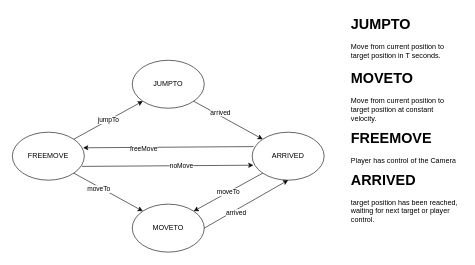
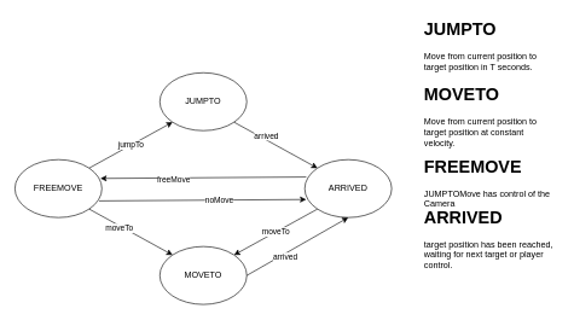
  <mxCell id="0" />
  <mxCell id="1" parent="0" />
  <mxCell id="2" value="FREEMOVE" style="ellipse;whiteSpace=wrap;html=1;" vertex="1" parent="1"><mxGeometry x="20" y="220" width="120" height="80" as="geometry" /></mxCell>
  <mxCell id="3" value="JUMPTO" style="ellipse;whiteSpace=wrap;html=1;" vertex="1" parent="1"><mxGeometry x="220" y="100" width="120" height="80" as="geometry" /></mxCell>
  <mxCell id="4" value="ARRIVED" style="ellipse;whiteSpace=wrap;html=1;" vertex="1" parent="1"><mxGeometry x="420" y="220" width="120" height="80" as="geometry" /></mxCell>
  <mxCell id="5" value="MOVETO" style="ellipse;whiteSpace=wrap;html=1;" vertex="1" parent="1"><mxGeometry x="220" y="340" width="120" height="80" as="geometry" /></mxCell>
  <mxCell id="6" value="" style="endArrow=classic;html=1;exitX=1;exitY=1;exitDx=0;exitDy=0;entryX=0;entryY=0;entryDx=0;entryDy=0;" edge="1" parent="1" source="3" target="4"><mxGeometry width="50" height="50" relative="1" as="geometry"><mxPoint x="540" y="300" as="sourcePoint" /><mxPoint x="590" y="250" as="targetPoint" /></mxGeometry></mxCell>
  <mxCell id="7" value="arrived" style="edgeLabel;html=1;align=center;verticalAlign=middle;resizable=0;points=[];" vertex="1" connectable="0" parent="6"><mxGeometry x="-0.282" y="5" relative="1" as="geometry"><mxPoint as="offset" /></mxGeometry></mxCell>
  <mxCell id="8" value="jumpTo" style="endArrow=classic;html=1;exitX=1;exitY=0;exitDx=0;exitDy=0;entryX=0;entryY=1;entryDx=0;entryDy=0;" edge="1" parent="1" source="2" target="3"><mxGeometry width="50" height="50" relative="1" as="geometry"><mxPoint x="540" y="300" as="sourcePoint" /><mxPoint x="590" y="250" as="targetPoint" /></mxGeometry></mxCell>
  <mxCell id="9" value="" style="endArrow=classic;html=1;exitX=1;exitY=1;exitDx=0;exitDy=0;entryX=0;entryY=0;entryDx=0;entryDy=0;" edge="1" parent="1" source="2" target="5"><mxGeometry width="50" height="50" relative="1" as="geometry"><mxPoint x="540" y="300" as="sourcePoint" /><mxPoint x="590" y="250" as="targetPoint" /></mxGeometry></mxCell>
  <mxCell id="10" value="moveTo" style="edgeLabel;html=1;align=center;verticalAlign=middle;resizable=0;points=[];" vertex="1" connectable="0" parent="9"><mxGeometry x="-0.25" y="-3" relative="1" as="geometry"><mxPoint as="offset" /></mxGeometry></mxCell>
  <mxCell id="11" value="" style="endArrow=classic;html=1;exitX=1;exitY=0.5;exitDx=0;exitDy=0;entryX=0.5;entryY=1;entryDx=0;entryDy=0;" edge="1" parent="1" source="5" target="4"><mxGeometry width="50" height="50" relative="1" as="geometry"><mxPoint x="540" y="300" as="sourcePoint" /><mxPoint x="590" y="250" as="targetPoint" /></mxGeometry></mxCell>
  <mxCell id="12" value="arrived" style="edgeLabel;html=1;align=center;verticalAlign=middle;resizable=0;points=[];" vertex="1" connectable="0" parent="11"><mxGeometry x="-0.275" y="-5" relative="1" as="geometry"><mxPoint y="-1" as="offset" /></mxGeometry></mxCell>
  <mxCell id="13" value="moveTo" style="endArrow=classic;html=1;exitX=0;exitY=1;exitDx=0;exitDy=0;entryX=1;entryY=0;entryDx=0;entryDy=0;" edge="1" parent="1" source="4" target="5"><mxGeometry width="50" height="50" relative="1" as="geometry"><mxPoint x="540" y="300" as="sourcePoint" /><mxPoint x="590" y="250" as="targetPoint" /></mxGeometry></mxCell>
  <mxCell id="14" value="" style="endArrow=classic;html=1;exitX=0.017;exitY=0.3;exitDx=0;exitDy=0;exitPerimeter=0;entryX=0.983;entryY=0.325;entryDx=0;entryDy=0;entryPerimeter=0;" edge="1" parent="1" source="4" target="2"><mxGeometry width="50" height="50" relative="1" as="geometry"><mxPoint x="540" y="300" as="sourcePoint" /><mxPoint x="590" y="250" as="targetPoint" /></mxGeometry></mxCell>
  <mxCell id="15" value="freeMove" style="edgeLabel;html=1;align=center;verticalAlign=middle;resizable=0;points=[];" vertex="1" connectable="0" parent="14"><mxGeometry x="0.296" y="2" relative="1" as="geometry"><mxPoint as="offset" /></mxGeometry></mxCell>
  <mxCell id="16" value="" style="endArrow=classic;html=1;exitX=0.967;exitY=0.713;exitDx=0;exitDy=0;exitPerimeter=0;entryX=0.017;entryY=0.688;entryDx=0;entryDy=0;entryPerimeter=0;" edge="1" parent="1" source="2" target="4"><mxGeometry width="50" height="50" relative="1" as="geometry"><mxPoint x="540" y="300" as="sourcePoint" /><mxPoint x="590" y="250" as="targetPoint" /></mxGeometry></mxCell>
  <mxCell id="17" value="noMove" style="edgeLabel;html=1;align=center;verticalAlign=middle;resizable=0;points=[];" vertex="1" connectable="0" parent="16"><mxGeometry x="0.153" y="-1" relative="1" as="geometry"><mxPoint as="offset" /></mxGeometry></mxCell>
  <mxCell id="18" value="&lt;h1&gt;JUMPTO&lt;/h1&gt;&lt;p&gt;Move from current position to target position in T seconds.&lt;/p&gt;" style="text;html=1;strokeColor=none;fillColor=none;spacing=5;spacingTop=-20;whiteSpace=wrap;overflow=hidden;rounded=0;" vertex="1" parent="1"><mxGeometry x="580" y="20" width="190" height="120" as="geometry" /></mxCell>
  <mxCell id="19" value="&lt;h1&gt;MOVETO&lt;/h1&gt;&lt;p&gt;Move from current position to target position at constant velocity.&lt;/p&gt;" style="text;html=1;strokeColor=none;fillColor=none;spacing=5;spacingTop=-20;whiteSpace=wrap;overflow=hidden;rounded=0;" vertex="1" parent="1"><mxGeometry x="580" y="110" width="190" height="120" as="geometry" /></mxCell>
- <mxCell id="20" value="&lt;h1&gt;FREEMOVE&lt;/h1&gt;&lt;p&gt;Player has control of the Camera&lt;/p&gt;" style="text;html=1;strokeColor=none;fillColor=none;spacing=5;spacingTop=-20;whiteSpace=wrap;overflow=hidden;rounded=0;" vertex="1" parent="1"><mxGeometry x="580" y="210" width="190" height="120" as="geometry" /></mxCell>
+ <mxCell id="20" value="&lt;h1&gt;FREEMOVE&lt;/h1&gt;&lt;p&gt;JUMPTOMove has control of the Camera&lt;/p&gt;" style="text;html=1;strokeColor=none;fillColor=none;spacing=5;spacingTop=-20;whiteSpace=wrap;overflow=hidden;rounded=0;" vertex="1" parent="1"><mxGeometry x="580" y="210" width="190" height="120" as="geometry" /></mxCell>
  <mxCell id="21" value="&lt;h1&gt;ARRIVED&lt;/h1&gt;&lt;p&gt;target position has been reached, waiting for next target or player control.&lt;/p&gt;" style="text;html=1;strokeColor=none;fillColor=none;spacing=5;spacingTop=-20;whiteSpace=wrap;overflow=hidden;rounded=0;" vertex="1" parent="1"><mxGeometry x="580" y="280" width="190" height="120" as="geometry" /></mxCell>
